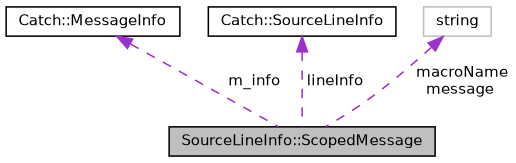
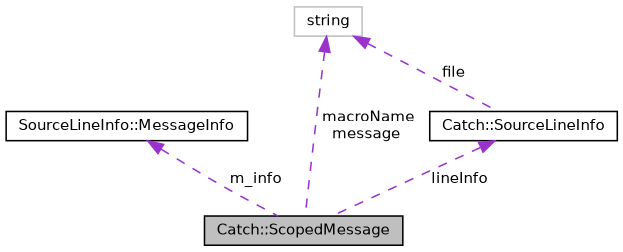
  digraph {
    node [color=black fillcolor=white fontname=Helvetica fontsize=10 shape=record style=filled]
    edge [color=darkorchid3 dir=back fontname=Helvetica fontsize=10 labelfontname=Helvetica labelfontsize=10 style=dashed]
-   n1 [fillcolor=grey75 fontcolor=black height=0.2 label="SourceLineInfo::ScopedMessage" width=0.4]
-   n2 [height=0.2 label="Catch::MessageInfo" width=0.4]
+   n1 [fillcolor=grey75 fontcolor=black height=0.2 label="Catch::ScopedMessage" width=0.4]
+   n2 [height=0.2 label="SourceLineInfo::MessageInfo" width=0.4]
    n3 [height=0.2 label="Catch::SourceLineInfo" width=0.4]
    n4 [color=grey75 height=0.2 label=string width=0.4]
    n2 -> n1 [label=" m_info"]
    n3 -> n1 [label=" lineInfo"]
    n4 -> n1 [label=" macroName\nmessage"]
+   n4 -> n3 [label=" file"]
  }
